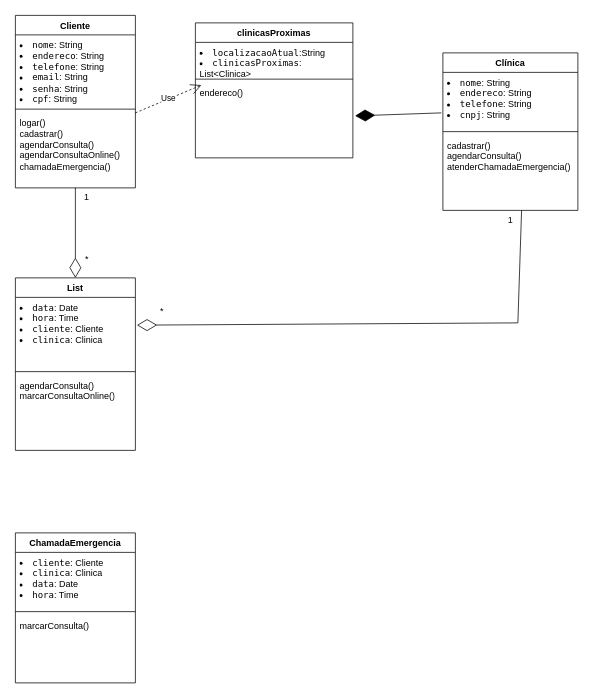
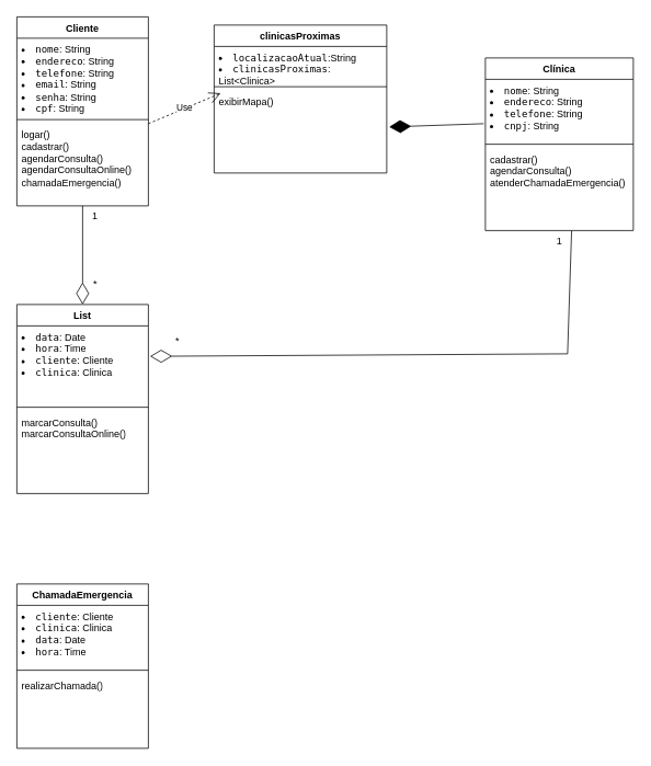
  <mxCell id="0" />
  <mxCell id="1" parent="0" />
  <mxCell id="2" value="Cliente" style="swimlane;fontStyle=1;align=center;verticalAlign=top;childLayout=stackLayout;horizontal=1;startSize=26;horizontalStack=0;resizeParent=1;resizeParentMax=0;resizeLast=0;collapsible=1;marginBottom=0;whiteSpace=wrap;html=1;" parent="1" vertex="1"><mxGeometry x="20" y="20" width="160" height="230" as="geometry" /></mxCell>
  <mxCell id="3" value="&lt;li&gt;&lt;code&gt;nome&lt;/code&gt;: String&lt;/li&gt;&lt;li&gt;&lt;code&gt;endereco&lt;/code&gt;: String&lt;/li&gt;&lt;li&gt;&lt;code&gt;telefone&lt;/code&gt;: String&lt;/li&gt;&lt;li&gt;&lt;code&gt;email&lt;/code&gt;: String&lt;/li&gt;&lt;li&gt;&lt;code&gt;senha&lt;/code&gt;: String&lt;/li&gt;&lt;li&gt;&lt;code&gt;cpf&lt;/code&gt;: String&lt;/li&gt;" style="text;strokeColor=none;fillColor=none;align=left;verticalAlign=top;spacingLeft=4;spacingRight=4;overflow=hidden;rotatable=0;points=[[0,0.5],[1,0.5]];portConstraint=eastwest;whiteSpace=wrap;html=1;" parent="2" vertex="1"><mxGeometry y="26" width="160" height="94" as="geometry" /></mxCell>
  <mxCell id="4" value="" style="line;strokeWidth=1;fillColor=none;align=left;verticalAlign=middle;spacingTop=-1;spacingLeft=3;spacingRight=3;rotatable=0;labelPosition=right;points=[];portConstraint=eastwest;strokeColor=inherit;" parent="2" vertex="1"><mxGeometry y="120" width="160" height="10" as="geometry" /></mxCell>
  <mxCell id="5" value="&lt;div&gt;logar()&lt;/div&gt;&lt;div&gt;cadastrar()&lt;/div&gt;&lt;div&gt;agendarConsulta()&lt;/div&gt;&lt;div&gt;agendarConsultaOnline()&lt;/div&gt;&lt;div&gt;chamadaEmergencia()&lt;/div&gt;" style="text;strokeColor=none;fillColor=none;align=left;verticalAlign=top;spacingLeft=4;spacingRight=4;overflow=hidden;rotatable=0;points=[[0,0.5],[1,0.5]];portConstraint=eastwest;whiteSpace=wrap;html=1;" parent="2" vertex="1"><mxGeometry y="130" width="160" height="100" as="geometry" /></mxCell>
  <mxCell id="6" value="Clínica" style="swimlane;fontStyle=1;align=center;verticalAlign=top;childLayout=stackLayout;horizontal=1;startSize=26;horizontalStack=0;resizeParent=1;resizeParentMax=0;resizeLast=0;collapsible=1;marginBottom=0;whiteSpace=wrap;html=1;" parent="1" vertex="1"><mxGeometry x="590" y="70" width="180" height="210" as="geometry" /></mxCell>
  <mxCell id="7" value="&lt;li&gt;&lt;code style=&quot;background-color: initial;&quot;&gt;nome&lt;/code&gt;&lt;span style=&quot;background-color: initial;&quot;&gt;: String&lt;/span&gt;&lt;br&gt;&lt;/li&gt;&lt;li&gt;&lt;code&gt;endereco&lt;/code&gt;: String&lt;/li&gt;&lt;li&gt;&lt;code&gt;telefone&lt;/code&gt;: String&lt;/li&gt;&lt;li&gt;&lt;code&gt;cnpj&lt;/code&gt;: String&lt;/li&gt;" style="text;strokeColor=none;fillColor=none;align=left;verticalAlign=top;spacingLeft=4;spacingRight=4;overflow=hidden;rotatable=0;points=[[0,0.5],[1,0.5]];portConstraint=eastwest;whiteSpace=wrap;html=1;" parent="6" vertex="1"><mxGeometry y="26" width="180" height="74" as="geometry" /></mxCell>
  <mxCell id="8" value="" style="line;strokeWidth=1;fillColor=none;align=left;verticalAlign=middle;spacingTop=-1;spacingLeft=3;spacingRight=3;rotatable=0;labelPosition=right;points=[];portConstraint=eastwest;strokeColor=inherit;" parent="6" vertex="1"><mxGeometry y="100" width="180" height="10" as="geometry" /></mxCell>
  <mxCell id="9" value="&lt;div&gt;&lt;span style=&quot;background-color: initial;&quot;&gt;cadastrar()&lt;/span&gt;&lt;br&gt;&lt;/div&gt;&lt;div&gt;agendarConsulta()&lt;/div&gt;&lt;div&gt;atenderChamadaEmergencia()&lt;br&gt;&lt;/div&gt;" style="text;strokeColor=none;fillColor=none;align=left;verticalAlign=top;spacingLeft=4;spacingRight=4;overflow=hidden;rotatable=0;points=[[0,0.5],[1,0.5]];portConstraint=eastwest;whiteSpace=wrap;html=1;" parent="6" vertex="1"><mxGeometry y="110" width="180" height="100" as="geometry" /></mxCell>
  <mxCell id="10" value="ChamadaEmergencia" style="swimlane;fontStyle=1;align=center;verticalAlign=top;childLayout=stackLayout;horizontal=1;startSize=26;horizontalStack=0;resizeParent=1;resizeParentMax=0;resizeLast=0;collapsible=1;marginBottom=0;whiteSpace=wrap;html=1;" parent="1" vertex="1"><mxGeometry x="20" y="710" width="160" height="200" as="geometry" /></mxCell>
  <mxCell id="11" value="&lt;li&gt;&lt;code style=&quot;background-color: initial;&quot;&gt;cliente&lt;/code&gt;&lt;span style=&quot;background-color: initial;&quot;&gt;: Cliente&lt;/span&gt;&lt;br&gt;&lt;/li&gt;&lt;li&gt;&lt;code&gt;clinica&lt;/code&gt;: Clinica&lt;/li&gt;&lt;li&gt;&lt;code&gt;data&lt;/code&gt;: Date&lt;/li&gt;&lt;li&gt;&lt;code&gt;hora&lt;/code&gt;: Time&lt;/li&gt;" style="text;strokeColor=none;fillColor=none;align=left;verticalAlign=top;spacingLeft=4;spacingRight=4;overflow=hidden;rotatable=0;points=[[0,0.5],[1,0.5]];portConstraint=eastwest;whiteSpace=wrap;html=1;" parent="10" vertex="1"><mxGeometry y="26" width="160" height="74" as="geometry" /></mxCell>
  <mxCell id="12" value="" style="line;strokeWidth=1;fillColor=none;align=left;verticalAlign=middle;spacingTop=-1;spacingLeft=3;spacingRight=3;rotatable=0;labelPosition=right;points=[];portConstraint=eastwest;strokeColor=inherit;" parent="10" vertex="1"><mxGeometry y="100" width="160" height="10" as="geometry" /></mxCell>
- <mxCell id="13" value="&lt;div&gt;marcarConsulta()&lt;br&gt;&lt;/div&gt;" style="text;strokeColor=none;fillColor=none;align=left;verticalAlign=top;spacingLeft=4;spacingRight=4;overflow=hidden;rotatable=0;points=[[0,0.5],[1,0.5]];portConstraint=eastwest;whiteSpace=wrap;html=1;" parent="10" vertex="1"><mxGeometry y="110" width="160" height="90" as="geometry" /></mxCell>
+ <mxCell id="13" value="&lt;div&gt;realizarChamada()&lt;br&gt;&lt;/div&gt;" style="text;strokeColor=none;fillColor=none;align=left;verticalAlign=top;spacingLeft=4;spacingRight=4;overflow=hidden;rotatable=0;points=[[0,0.5],[1,0.5]];portConstraint=eastwest;whiteSpace=wrap;html=1;" parent="10" vertex="1"><mxGeometry y="110" width="160" height="90" as="geometry" /></mxCell>
  <mxCell id="14" value=" List" style="swimlane;fontStyle=1;align=center;verticalAlign=top;childLayout=stackLayout;horizontal=1;startSize=26;horizontalStack=0;resizeParent=1;resizeParentMax=0;resizeLast=0;collapsible=1;marginBottom=0;whiteSpace=wrap;html=1;" parent="1" vertex="1"><mxGeometry x="20" y="370" width="160" height="230" as="geometry" /></mxCell>
  <mxCell id="15" value="&lt;li&gt;&lt;code style=&quot;background-color: initial;&quot;&gt;data&lt;/code&gt;&lt;span style=&quot;background-color: initial;&quot;&gt;: Date&lt;/span&gt;&lt;br&gt;&lt;/li&gt;&lt;li&gt;&lt;code&gt;hora&lt;/code&gt;: Time&lt;/li&gt;&lt;li&gt;&lt;code&gt;cliente&lt;/code&gt;: Cliente&lt;/li&gt;&lt;li&gt;&lt;code&gt;clinica&lt;/code&gt;: Clinica&lt;/li&gt;" style="text;strokeColor=none;fillColor=none;align=left;verticalAlign=top;spacingLeft=4;spacingRight=4;overflow=hidden;rotatable=0;points=[[0,0.5],[1,0.5]];portConstraint=eastwest;whiteSpace=wrap;html=1;" parent="14" vertex="1"><mxGeometry y="26" width="160" height="94" as="geometry" /></mxCell>
  <mxCell id="16" value="" style="line;strokeWidth=1;fillColor=none;align=left;verticalAlign=middle;spacingTop=-1;spacingLeft=3;spacingRight=3;rotatable=0;labelPosition=right;points=[];portConstraint=eastwest;strokeColor=inherit;" parent="14" vertex="1"><mxGeometry y="120" width="160" height="10" as="geometry" /></mxCell>
- <mxCell id="17" value="agendarConsulta()&lt;br&gt;&lt;div&gt;marcarConsultaOnline()&lt;br&gt;&lt;/div&gt;" style="text;strokeColor=none;fillColor=none;align=left;verticalAlign=top;spacingLeft=4;spacingRight=4;overflow=hidden;rotatable=0;points=[[0,0.5],[1,0.5]];portConstraint=eastwest;whiteSpace=wrap;html=1;" parent="14" vertex="1"><mxGeometry y="130" width="160" height="100" as="geometry" /></mxCell>
+ <mxCell id="17" value="marcarConsulta()&lt;br&gt;&lt;div&gt;marcarConsultaOnline()&lt;br&gt;&lt;/div&gt;" style="text;strokeColor=none;fillColor=none;align=left;verticalAlign=top;spacingLeft=4;spacingRight=4;overflow=hidden;rotatable=0;points=[[0,0.5],[1,0.5]];portConstraint=eastwest;whiteSpace=wrap;html=1;" parent="14" vertex="1"><mxGeometry y="130" width="160" height="100" as="geometry" /></mxCell>
  <mxCell id="18" value=" clinicasProximas" style="swimlane;fontStyle=1;align=center;verticalAlign=top;childLayout=stackLayout;horizontal=1;startSize=26;horizontalStack=0;resizeParent=1;resizeParentMax=0;resizeLast=0;collapsible=1;marginBottom=0;whiteSpace=wrap;html=1;" parent="1" vertex="1"><mxGeometry x="260" y="30" width="210" height="180" as="geometry" /></mxCell>
  <mxCell id="19" value="&lt;li&gt;&lt;code style=&quot;background-color: initial;&quot;&gt;localizacaoAtual&lt;/code&gt;&lt;span style=&quot;background-color: initial;&quot;&gt;:String&lt;/span&gt;&lt;br&gt;&lt;/li&gt;&lt;li&gt;&lt;code&gt;clinicasProximas&lt;/code&gt;: List&amp;lt;Clinica&amp;gt;&lt;span style=&quot;background-color: initial;&quot;&gt;&lt;br&gt;&lt;/span&gt;&lt;/li&gt;" style="text;strokeColor=none;fillColor=none;align=left;verticalAlign=top;spacingLeft=4;spacingRight=4;overflow=hidden;rotatable=0;points=[[0,0.5],[1,0.5]];portConstraint=eastwest;whiteSpace=wrap;html=1;" parent="18" vertex="1"><mxGeometry y="26" width="210" height="44" as="geometry" /></mxCell>
  <mxCell id="20" value="" style="line;strokeWidth=1;fillColor=none;align=left;verticalAlign=middle;spacingTop=-1;spacingLeft=3;spacingRight=3;rotatable=0;labelPosition=right;points=[];portConstraint=eastwest;strokeColor=inherit;" parent="18" vertex="1"><mxGeometry y="70" width="210" height="10" as="geometry" /></mxCell>
- <mxCell id="21" value="&lt;div&gt;endereco()&lt;br&gt;&lt;/div&gt;" style="text;strokeColor=none;fillColor=none;align=left;verticalAlign=top;spacingLeft=4;spacingRight=4;overflow=hidden;rotatable=0;points=[[0,0.5],[1,0.5]];portConstraint=eastwest;whiteSpace=wrap;html=1;" parent="18" vertex="1"><mxGeometry y="80" width="210" height="100" as="geometry" /></mxCell>
+ <mxCell id="21" value="&lt;div&gt;exibirMapa()&lt;br&gt;&lt;/div&gt;" style="text;strokeColor=none;fillColor=none;align=left;verticalAlign=top;spacingLeft=4;spacingRight=4;overflow=hidden;rotatable=0;points=[[0,0.5],[1,0.5]];portConstraint=eastwest;whiteSpace=wrap;html=1;" parent="18" vertex="1"><mxGeometry y="80" width="210" height="100" as="geometry" /></mxCell>
  <mxCell id="22" value="Use" style="endArrow=open;endSize=12;dashed=1;html=1;rounded=0;exitX=1;exitY=0;exitDx=0;exitDy=0;exitPerimeter=0;entryX=0.038;entryY=0.03;entryDx=0;entryDy=0;entryPerimeter=0;" edge="1" parent="1" source="5" target="21"><mxGeometry width="160" relative="1" as="geometry"><mxPoint x="180" y="130" as="sourcePoint" /><mxPoint x="340" y="130" as="targetPoint" /></mxGeometry></mxCell>
  <mxCell id="23" value="" style="endArrow=diamondThin;endFill=1;endSize=24;html=1;rounded=0;exitX=-0.011;exitY=0.73;exitDx=0;exitDy=0;exitPerimeter=0;entryX=1.014;entryY=0.44;entryDx=0;entryDy=0;entryPerimeter=0;" edge="1" parent="1" source="7" target="21"><mxGeometry width="160" relative="1" as="geometry"><mxPoint x="400" y="290" as="sourcePoint" /><mxPoint x="560" y="290" as="targetPoint" /></mxGeometry></mxCell>
  <mxCell id="24" value="" style="endArrow=diamondThin;endFill=0;endSize=24;html=1;rounded=0;entryX=1.013;entryY=0.394;entryDx=0;entryDy=0;entryPerimeter=0;exitX=0.583;exitY=1;exitDx=0;exitDy=0;exitPerimeter=0;" edge="1" parent="1" source="9" target="15"><mxGeometry width="160" relative="1" as="geometry"><mxPoint x="660" y="390" as="sourcePoint" /><mxPoint x="500" y="390" as="targetPoint" /><Array as="points"><mxPoint x="690" y="430" /></Array></mxGeometry></mxCell>
  <mxCell id="25" value="1" style="text;html=1;align=center;verticalAlign=middle;resizable=0;points=[];autosize=1;strokeColor=none;fillColor=none;" vertex="1" parent="1"><mxGeometry x="665" y="278" width="30" height="30" as="geometry" /></mxCell>
  <mxCell id="26" value="*" style="text;html=1;align=center;verticalAlign=middle;resizable=0;points=[];autosize=1;strokeColor=none;fillColor=none;" vertex="1" parent="1"><mxGeometry x="200" y="400" width="30" height="30" as="geometry" /></mxCell>
  <mxCell id="27" value="" style="endArrow=diamondThin;endFill=0;endSize=24;html=1;rounded=0;exitX=0.5;exitY=1;exitDx=0;exitDy=0;exitPerimeter=0;" edge="1" parent="1" source="5" target="14"><mxGeometry width="160" relative="1" as="geometry"><mxPoint x="705" y="290" as="sourcePoint" /><mxPoint x="192" y="403" as="targetPoint" /><Array as="points" /></mxGeometry></mxCell>
  <mxCell id="28" value="1" style="text;html=1;align=center;verticalAlign=middle;resizable=0;points=[];autosize=1;strokeColor=none;fillColor=none;" vertex="1" parent="1"><mxGeometry x="100" y="248" width="30" height="30" as="geometry" /></mxCell>
  <mxCell id="29" value="*" style="text;html=1;align=center;verticalAlign=middle;resizable=0;points=[];autosize=1;strokeColor=none;fillColor=none;" vertex="1" parent="1"><mxGeometry x="100" y="330" width="30" height="30" as="geometry" /></mxCell>
